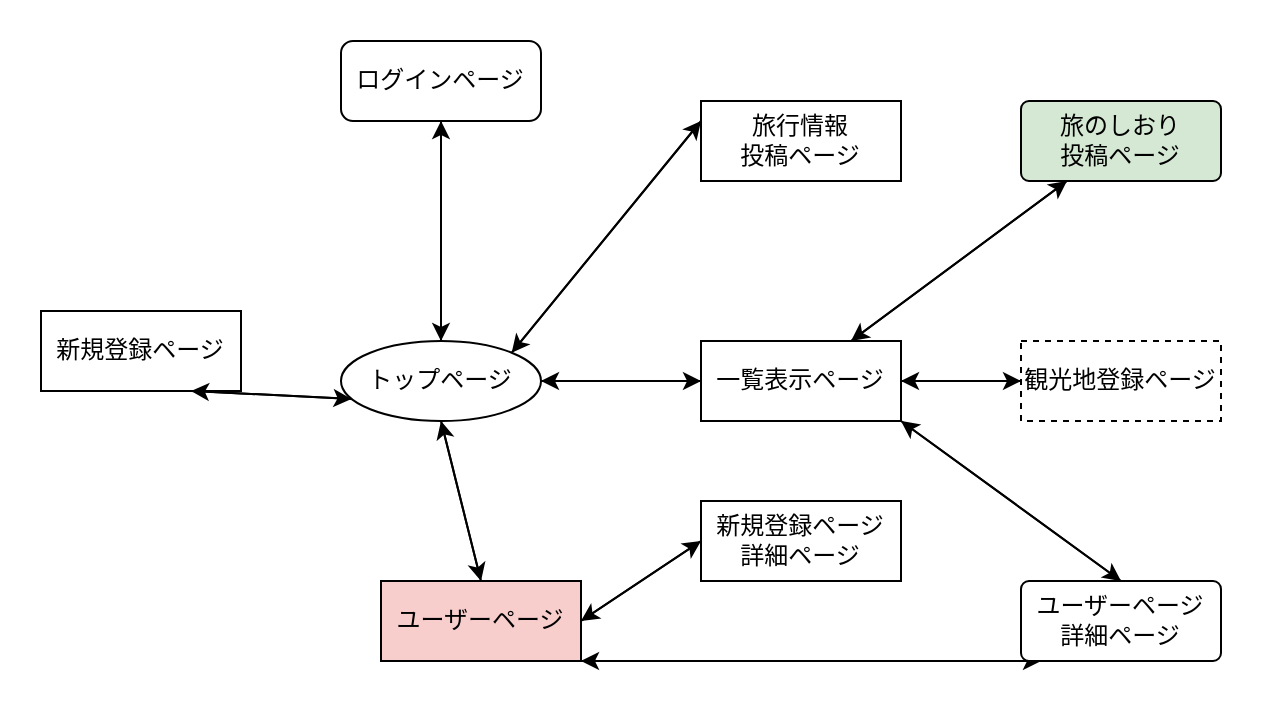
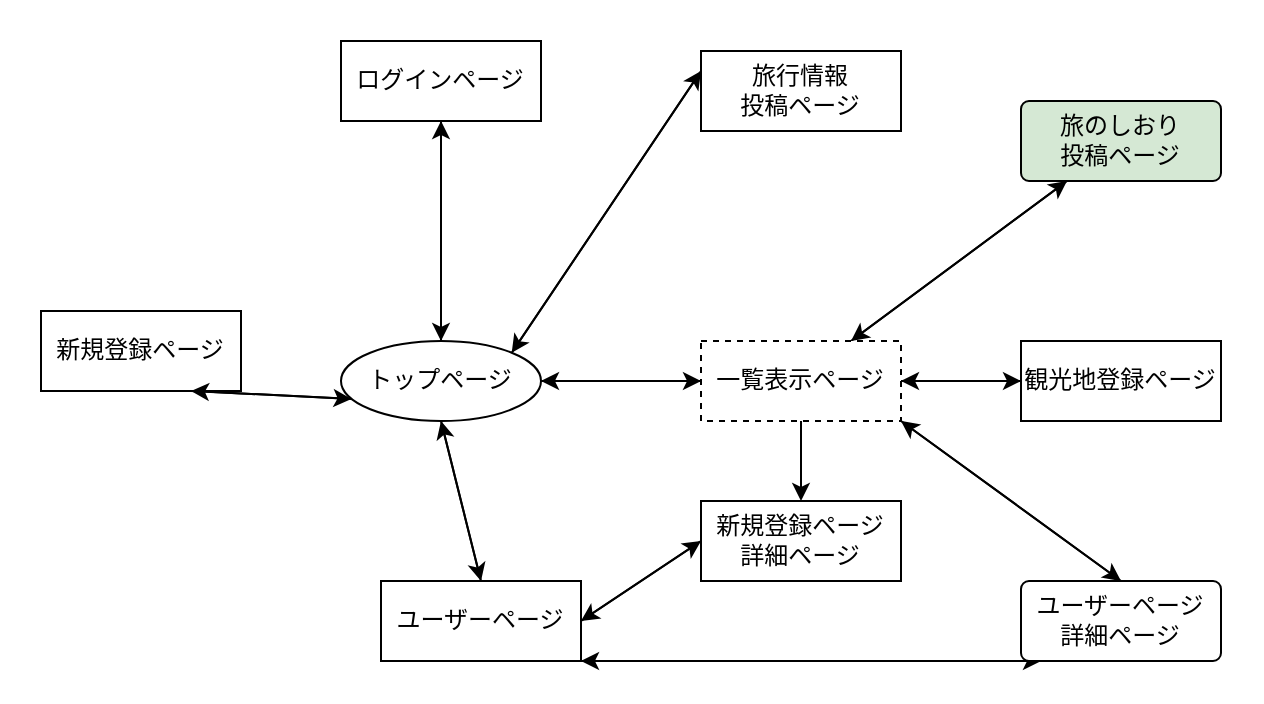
  <mxCell id="0" />
  <mxCell id="1" parent="0" />
  <mxCell id="2" value="" style="edgeStyle=none;html=1;" parent="1" source="7" target="25" edge="1"><mxGeometry relative="1" as="geometry" /></mxCell>
+ <mxCell id="3" style="edgeStyle=none;html=1;exitX=0.5;exitY=1;exitDx=0;exitDy=0;entryX=0.5;entryY=0;entryDx=0;entryDy=0;" parent="1" source="7" target="19" edge="1"><mxGeometry relative="1" as="geometry" /></mxCell>
  <mxCell id="4" style="edgeStyle=none;html=1;exitX=1;exitY=0.5;exitDx=0;exitDy=0;entryX=0;entryY=0.5;entryDx=0;entryDy=0;" edge="1" parent="1" source="7" target="27"><mxGeometry relative="1" as="geometry"><Array as="points" /></mxGeometry></mxCell>
  <mxCell id="5" style="edgeStyle=none;html=1;exitX=0.75;exitY=0;exitDx=0;exitDy=0;" edge="1" parent="1" source="7" target="29"><mxGeometry relative="1" as="geometry" /></mxCell>
  <mxCell id="6" style="edgeStyle=none;html=1;exitX=1;exitY=1;exitDx=0;exitDy=0;entryX=0.5;entryY=0;entryDx=0;entryDy=0;" edge="1" parent="1" source="7" target="32"><mxGeometry relative="1" as="geometry" /></mxCell>
- <mxCell id="7" value="一覧表示ページ" style="whiteSpace=wrap;html=1;align=center;" parent="1" vertex="1"><mxGeometry x="350" y="170" width="100" height="40" as="geometry" /></mxCell>
+ <mxCell id="7" value="一覧表示ページ" style="whiteSpace=wrap;html=1;align=center;dashed=1;" parent="1" vertex="1"><mxGeometry x="350" y="170" width="100" height="40" as="geometry" /></mxCell>
  <mxCell id="8" style="edgeStyle=none;html=1;exitX=0.5;exitY=1;exitDx=0;exitDy=0;entryX=0.5;entryY=0;entryDx=0;entryDy=0;" parent="1" source="9" target="25" edge="1"><mxGeometry relative="1" as="geometry" /></mxCell>
- <mxCell id="9" value="ログインページ" style="whiteSpace=wrap;html=1;align=center;rounded=1;" parent="1" vertex="1"><mxGeometry x="170" y="20" width="100" height="40" as="geometry" /></mxCell>
- <mxCell id="10" value="旅行情報&lt;br&gt;投稿ページ" style="whiteSpace=wrap;html=1;align=center;" parent="1" vertex="1"><mxGeometry x="350" y="50" width="100" height="40" as="geometry" /></mxCell>
+ <mxCell id="9" value="ログインページ" style="whiteSpace=wrap;html=1;align=center;" parent="1" vertex="1"><mxGeometry x="170" y="20" width="100" height="40" as="geometry" /></mxCell>
+ <mxCell id="10" value="旅行情報&lt;br&gt;投稿ページ" style="whiteSpace=wrap;html=1;align=center;" parent="1" vertex="1"><mxGeometry x="350" y="25" width="100" height="40" as="geometry" /></mxCell>
  <mxCell id="11" style="edgeStyle=none;html=1;exitX=0;exitY=0.25;exitDx=0;exitDy=0;entryX=1;entryY=0;entryDx=0;entryDy=0;" parent="1" source="10" target="25" edge="1"><mxGeometry relative="1" as="geometry" /></mxCell>
  <mxCell id="12" style="edgeStyle=none;html=1;exitX=0.5;exitY=0;exitDx=0;exitDy=0;entryX=0.5;entryY=1;entryDx=0;entryDy=0;" parent="1" source="15" target="25" edge="1"><mxGeometry relative="1" as="geometry"><mxPoint x="220" y="220" as="targetPoint" /></mxGeometry></mxCell>
  <mxCell id="13" style="edgeStyle=none;html=1;exitX=1;exitY=0.5;exitDx=0;exitDy=0;entryX=0;entryY=0.5;entryDx=0;entryDy=0;" parent="1" source="15" target="19" edge="1"><mxGeometry relative="1" as="geometry" /></mxCell>
  <mxCell id="14" style="edgeStyle=none;html=1;exitX=0.75;exitY=1;exitDx=0;exitDy=0;" edge="1" parent="1" source="15"><mxGeometry relative="1" as="geometry"><mxPoint x="520" y="330" as="targetPoint" /></mxGeometry></mxCell>
- <mxCell id="15" value="ユーザーページ" style="whiteSpace=wrap;html=1;align=center;fillColor=#f8cecc;" parent="1" vertex="1"><mxGeometry x="190" y="290" width="100" height="40" as="geometry" /></mxCell>
+ <mxCell id="15" value="ユーザーページ" style="whiteSpace=wrap;html=1;align=center;" parent="1" vertex="1"><mxGeometry x="190" y="290" width="100" height="40" as="geometry" /></mxCell>
  <mxCell id="16" style="edgeStyle=none;html=1;exitX=0.75;exitY=1;exitDx=0;exitDy=0;entryX=0;entryY=0.75;entryDx=0;entryDy=0;" parent="1" source="17" target="25" edge="1"><mxGeometry relative="1" as="geometry"><mxPoint x="60" y="190" as="targetPoint" /></mxGeometry></mxCell>
  <mxCell id="17" value="新規登録ページ" style="whiteSpace=wrap;html=1;align=center;" parent="1" vertex="1"><mxGeometry x="20" y="155" width="100" height="40" as="geometry" /></mxCell>
  <mxCell id="18" style="edgeStyle=none;html=1;exitX=0;exitY=0.5;exitDx=0;exitDy=0;entryX=1;entryY=0.5;entryDx=0;entryDy=0;" parent="1" source="19" target="15" edge="1"><mxGeometry relative="1" as="geometry"><Array as="points" /></mxGeometry></mxCell>
  <mxCell id="19" value="新規登録ページ&lt;br&gt;詳細ページ" style="whiteSpace=wrap;html=1;align=center;" parent="1" vertex="1"><mxGeometry x="350" y="250" width="100" height="40" as="geometry" /></mxCell>
  <mxCell id="20" style="edgeStyle=none;html=1;exitX=1;exitY=0;exitDx=0;exitDy=0;entryX=0;entryY=0.25;entryDx=0;entryDy=0;" parent="1" source="25" target="10" edge="1"><mxGeometry relative="1" as="geometry" /></mxCell>
  <mxCell id="21" style="edgeStyle=none;html=1;exitX=0.5;exitY=0;exitDx=0;exitDy=0;entryX=0.5;entryY=1;entryDx=0;entryDy=0;" parent="1" source="25" target="9" edge="1"><mxGeometry relative="1" as="geometry" /></mxCell>
  <mxCell id="22" style="edgeStyle=none;html=1;exitX=0;exitY=0.75;exitDx=0;exitDy=0;entryX=0.75;entryY=1;entryDx=0;entryDy=0;" parent="1" source="25" target="17" edge="1"><mxGeometry relative="1" as="geometry" /></mxCell>
  <mxCell id="23" style="edgeStyle=none;html=1;exitX=1;exitY=0.5;exitDx=0;exitDy=0;" parent="1" source="25" target="7" edge="1"><mxGeometry relative="1" as="geometry" /></mxCell>
  <mxCell id="24" style="edgeStyle=none;html=1;exitX=0.5;exitY=1;exitDx=0;exitDy=0;entryX=0.5;entryY=0;entryDx=0;entryDy=0;" parent="1" source="25" target="15" edge="1"><mxGeometry relative="1" as="geometry" /></mxCell>
  <mxCell id="25" value="トップページ" style="ellipse;whiteSpace=wrap;html=1;align=center;" parent="1" vertex="1"><mxGeometry x="170" y="170" width="100" height="40" as="geometry" /></mxCell>
  <mxCell id="26" style="edgeStyle=none;html=1;exitX=0;exitY=0.5;exitDx=0;exitDy=0;entryX=1;entryY=0.5;entryDx=0;entryDy=0;" edge="1" parent="1" source="27" target="7"><mxGeometry relative="1" as="geometry" /></mxCell>
- <mxCell id="27" value="観光地登録ページ" style="whiteSpace=wrap;html=1;align=center;dashed=1;" vertex="1" parent="1"><mxGeometry x="510" y="170" width="100" height="40" as="geometry" /></mxCell>
+ <mxCell id="27" value="観光地登録ページ" style="whiteSpace=wrap;html=1;align=center;" vertex="1" parent="1"><mxGeometry x="510" y="170" width="100" height="40" as="geometry" /></mxCell>
  <mxCell id="28" value="" style="edgeStyle=none;html=1;entryX=0.75;entryY=0;entryDx=0;entryDy=0;" edge="1" parent="1" source="29" target="7"><mxGeometry relative="1" as="geometry"><Array as="points" /></mxGeometry></mxCell>
  <mxCell id="29" value="旅のしおり&lt;br&gt;投稿ページ" style="rounded=1;arcSize=10;whiteSpace=wrap;html=1;align=center;fillColor=#d5e8d4;" vertex="1" parent="1"><mxGeometry x="510" y="50" width="100" height="40" as="geometry" /></mxCell>
  <mxCell id="30" style="edgeStyle=none;html=1;exitX=0.5;exitY=0;exitDx=0;exitDy=0;entryX=1;entryY=1;entryDx=0;entryDy=0;" edge="1" parent="1" source="32" target="7"><mxGeometry relative="1" as="geometry" /></mxCell>
  <mxCell id="31" style="edgeStyle=none;html=1;exitX=0;exitY=1;exitDx=0;exitDy=0;" edge="1" parent="1" source="32"><mxGeometry relative="1" as="geometry"><mxPoint x="290" y="330" as="targetPoint" /></mxGeometry></mxCell>
  <mxCell id="32" value="ユーザーページ&lt;br&gt;詳細ページ" style="rounded=1;arcSize=10;whiteSpace=wrap;html=1;align=center;" vertex="1" parent="1"><mxGeometry x="510" y="290" width="100" height="40" as="geometry" /></mxCell>
